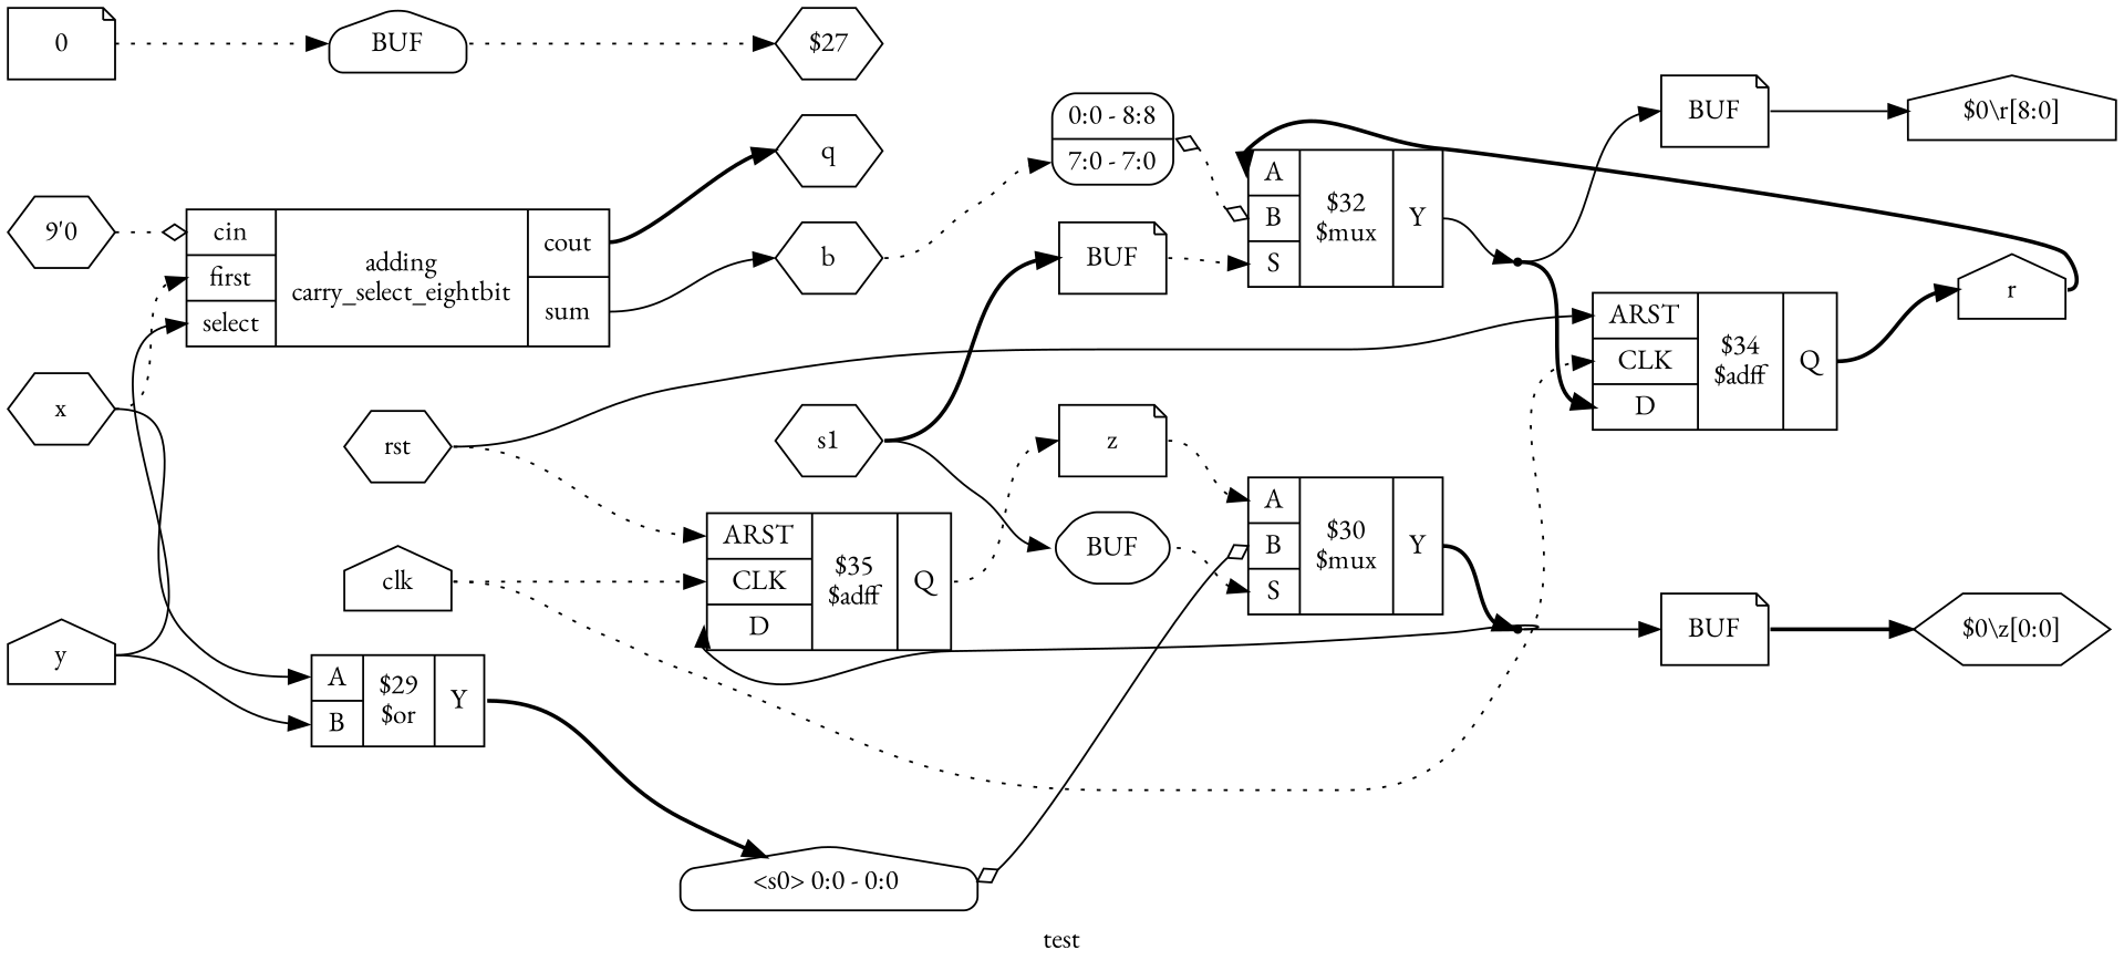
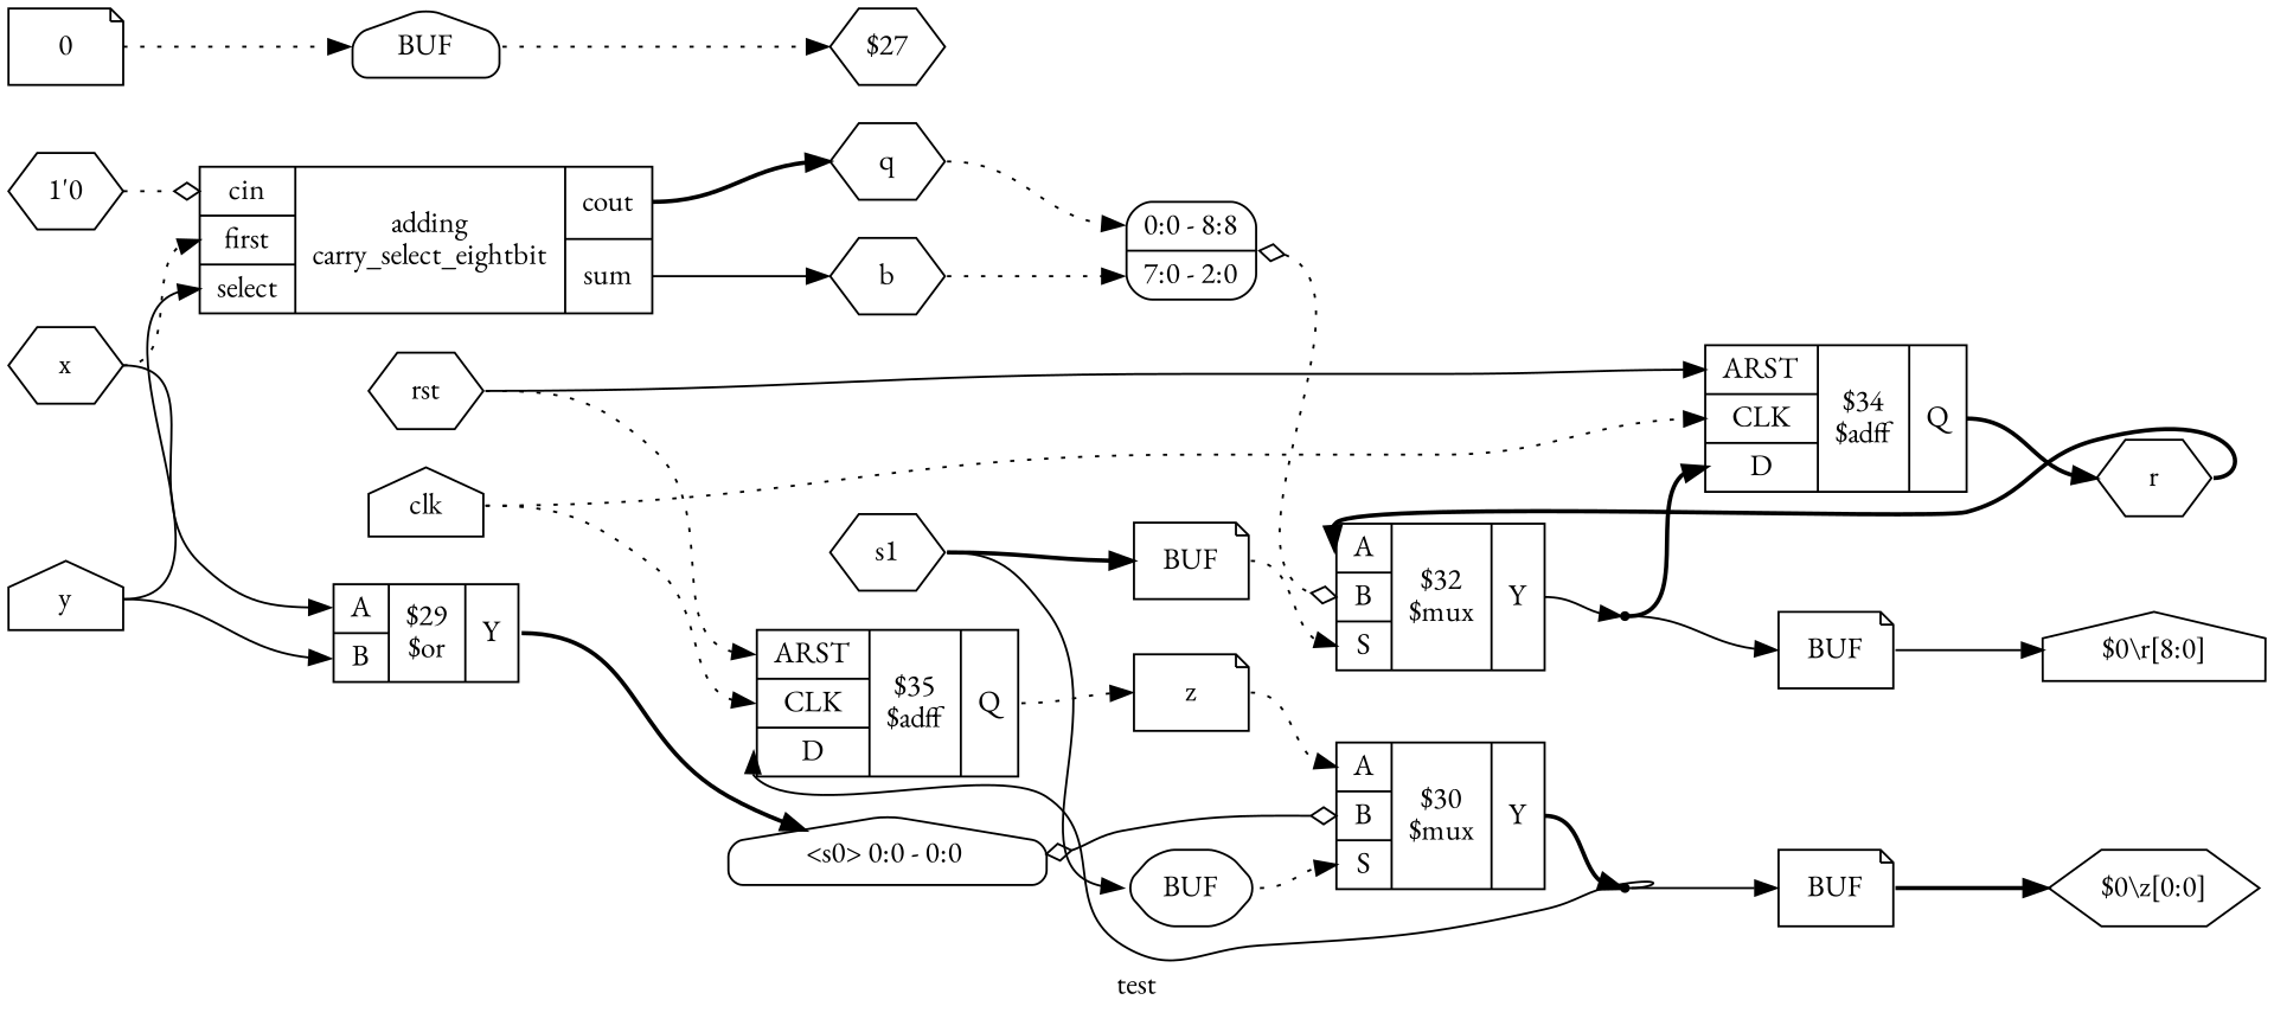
  digraph {
    fontname="EB Garamond"
    label=test
    rankdir=LR
    remincross=true
    node [fontname="EB Garamond" shape=hexagon]
    edge [color=black fontname="EB Garamond" headport=w style=dotted tailport=e]
    n9 [color=black fontcolor=black label=b]
-   x0 [label="<s1> 0:0 - 8:8 |<s0> 7:0 - 7:0 " shape=record style=rounded]
+   x0 [label="<s1> 0:0 - 8:8 |<s0> 7:0 - 2:0 " shape=record style=rounded]
    c28 [label="{{<p24> A|<p25> B|<p26> S}|$32\n$mux|{<p27> Y}}" shape=record]
    n10 [color=black fontcolor=black label=q]
    n11 [color=black fontcolor=black label=z shape=note]
    c29 [label="{{<p24> A|<p25> B|<p26> S}|$30\n$mux|{<p27> Y}}" shape=record]
    n3 [shape=point]
-   n12 [color=black fontcolor=black label=r shape=house]
+   n12 [color=black fontcolor=black label=r]
    n1 [shape=point]
    n13 [color=black fontcolor=black label=rst]
    c22 [label="{{<p18> ARST|<p19> CLK|<p20> D}|$35\n$adff|{<p21> Q}}" shape=record]
    c23 [label="{{<p18> ARST|<p19> CLK|<p20> D}|$34\n$adff|{<p21> Q}}" shape=record]
    n14 [color=black fontcolor=black label=s1]
    x5 [label=BUF style=rounded]
    x7 [label=BUF shape=note style=rounded]
    n15 [color=black fontcolor=black label=clk shape=house]
    n16 [color=black fontcolor=black label=y shape=house]
    c30 [label="{{<p24> A|<p25> B}|$29\n$or|{<p27> Y}}" shape=record]
    c36 [label="{{<p31> cin|<p32> first|<p33> select}|adding\ncarry_select_eightbit|{<p34> cout|<p35> sum}}" shape=record]
    x1 [label="<s0> 0:0 - 0:0 " shape=house style=rounded]
    n17 [color=black fontcolor=black label=x]
    x8 [label=BUF shape=note style=rounded]
    x6 [label=BUF shape=note style=rounded]
-   v2 [label="9'0"]
+   v2 [label="1'0"]
    v3 [label=0 shape=note]
    x4 [label=BUF shape=house style=rounded]
    n8 [label="$27"]
    n6 [label="$0\\z[0:0]"]
    n7 [label="$0\\r[8:0]" shape=house]
    n9 -> x0 [headport="s0:w"]
    x0 -> c28 [arrowhead=odiamond arrowtail=odiamond dir=both headport="p25:w"]
    c28 -> n1 [style=solid tailport="p27:e"]
+   n10 -> x0 [headport="s1:w"]
    n11 -> c29 [headport="p24:w"]
    c29 -> n3 [style=bold tailport="p27:e"]
    n3 -> c22 [headport="p20:w" style=solid]
    n3 -> x6 [headport="w:w" style=solid]
    n12 -> c28 [headport="p24:w" style=bold]
    n1 -> c23 [headport="p20:w" style=bold]
    n1 -> x8 [headport="w:w" style=solid]
    n13 -> c22 [headport="p18:w"]
    n13 -> c23 [headport="p18:w" style=solid]
    c22 -> n11 [tailport="p21:e"]
    c23 -> n12 [style=bold tailport="p21:e"]
    n14 -> x5 [headport="w:w" style=solid]
    n14 -> x7 [headport="w:w" style=bold]
    x5 -> c29 [headport="p26:w" tailport="e:e"]
    x7 -> c28 [headport="p26:w" tailport="e:e"]
    n15 -> c22 [headport="p19:w"]
    n15 -> c23 [headport="p19:w"]
    n16 -> c30 [headport="p25:w" style=solid]
    n16 -> c36 [headport="p33:w" style=solid]
    c30 -> x1 [headport="s0:w" style=bold tailport="p27:e"]
    c36 -> n9 [style=solid tailport="p35:e"]
    c36 -> n10 [style=bold tailport="p34:e"]
    x1 -> c29 [arrowhead=odiamond arrowtail=odiamond dir=both headport="p25:w" style=solid]
    n17 -> c30 [headport="p24:w" style=solid]
    n17 -> c36 [headport="p32:w"]
    x8 -> n7 [style=solid tailport="e:e"]
    x6 -> n6 [style=bold tailport="e:e"]
    v2 -> c36 [arrowhead=odiamond headport="p31:w"]
    v3 -> x4 [headport="w:w"]
    x4 -> n8 [tailport="e:e"]
  }
